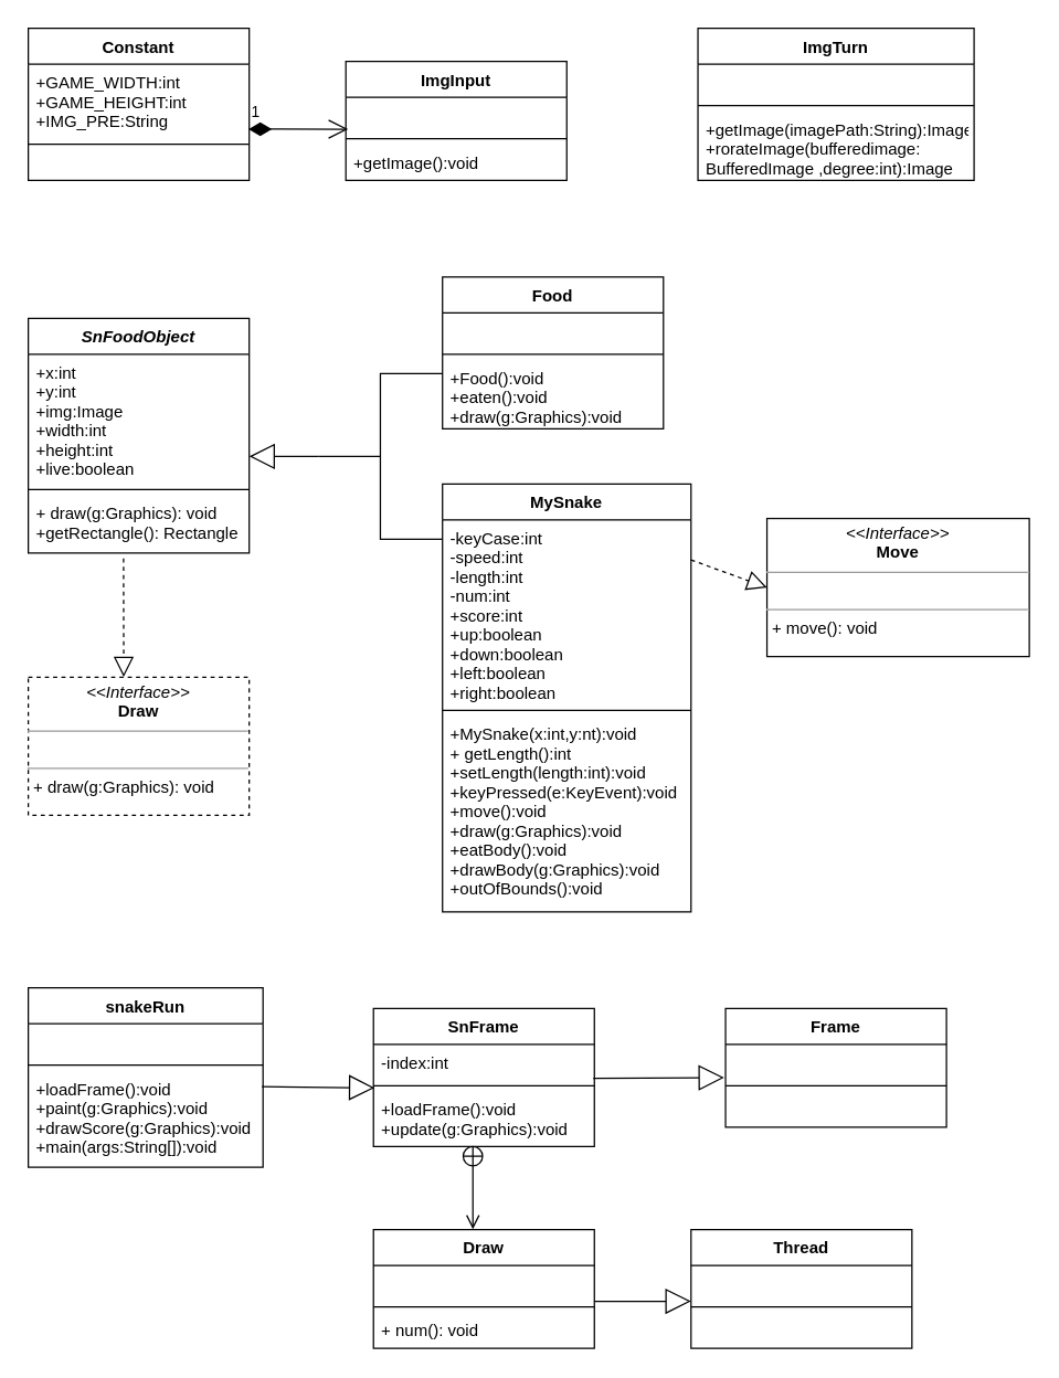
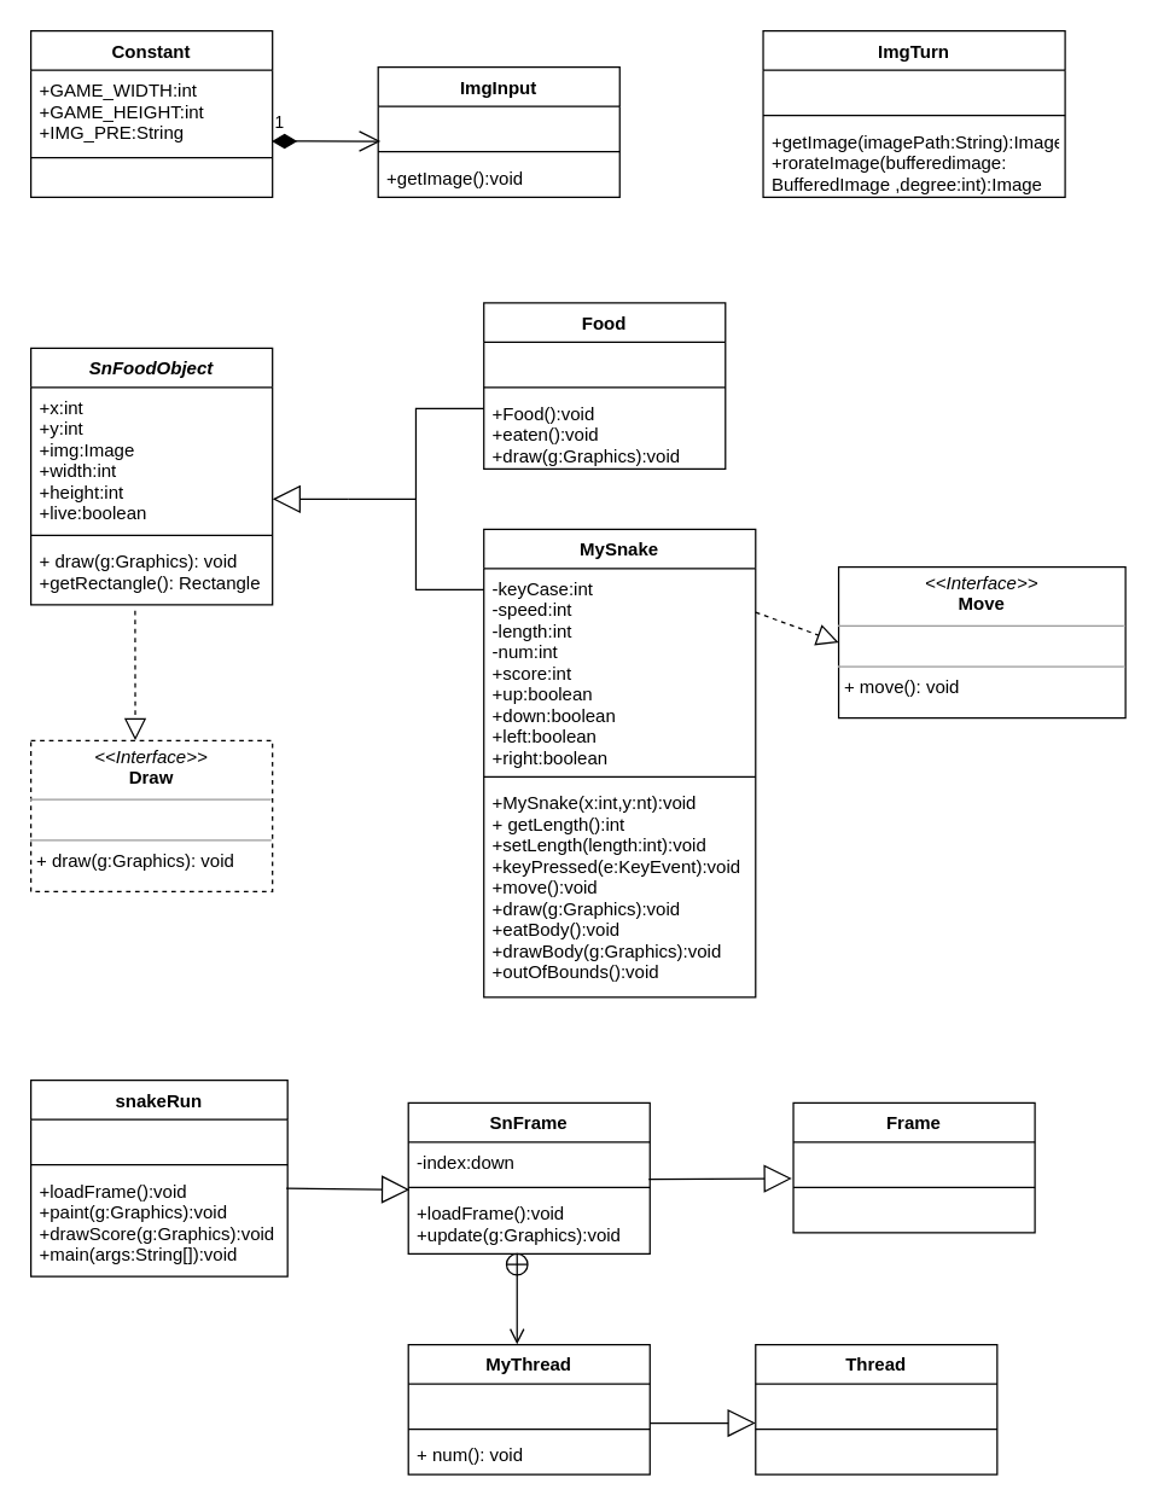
  <mxCell id="0" />
  <mxCell id="1" parent="0" />
  <mxCell id="2" value="ImgInput" style="swimlane;fontStyle=1;align=center;verticalAlign=top;childLayout=stackLayout;horizontal=1;startSize=26;horizontalStack=0;resizeParent=1;resizeParentMax=0;resizeLast=0;collapsible=1;marginBottom=0;" vertex="1" parent="1"><mxGeometry x="250" y="44" width="160" height="86" as="geometry" /></mxCell>
  <mxCell id="3" value=" " style="text;strokeColor=none;fillColor=none;align=left;verticalAlign=top;spacingLeft=4;spacingRight=4;overflow=hidden;rotatable=0;points=[[0,0.5],[1,0.5]];portConstraint=eastwest;" vertex="1" parent="2"><mxGeometry y="26" width="160" height="26" as="geometry" /></mxCell>
  <mxCell id="4" value="" style="line;strokeWidth=1;fillColor=none;align=left;verticalAlign=middle;spacingTop=-1;spacingLeft=3;spacingRight=3;rotatable=0;labelPosition=right;points=[];portConstraint=eastwest;" vertex="1" parent="2"><mxGeometry y="52" width="160" height="8" as="geometry" /></mxCell>
  <mxCell id="5" value="+getImage():void" style="text;strokeColor=none;fillColor=none;align=left;verticalAlign=top;spacingLeft=4;spacingRight=4;overflow=hidden;rotatable=0;points=[[0,0.5],[1,0.5]];portConstraint=eastwest;" vertex="1" parent="2"><mxGeometry y="60" width="160" height="26" as="geometry" /></mxCell>
  <mxCell id="6" value="ImgTurn" style="swimlane;fontStyle=1;align=center;verticalAlign=top;childLayout=stackLayout;horizontal=1;startSize=26;horizontalStack=0;resizeParent=1;resizeParentMax=0;resizeLast=0;collapsible=1;marginBottom=0;" vertex="1" parent="1"><mxGeometry x="505" y="20" width="200" height="110" as="geometry" /></mxCell>
  <mxCell id="7" value=" " style="text;strokeColor=none;fillColor=none;align=left;verticalAlign=top;spacingLeft=4;spacingRight=4;overflow=hidden;rotatable=0;points=[[0,0.5],[1,0.5]];portConstraint=eastwest;" vertex="1" parent="6"><mxGeometry y="26" width="200" height="26" as="geometry" /></mxCell>
  <mxCell id="8" value="" style="line;strokeWidth=1;fillColor=none;align=left;verticalAlign=middle;spacingTop=-1;spacingLeft=3;spacingRight=3;rotatable=0;labelPosition=right;points=[];portConstraint=eastwest;" vertex="1" parent="6"><mxGeometry y="52" width="200" height="8" as="geometry" /></mxCell>
  <mxCell id="9" value="+getImage(imagePath:String):Image&#10;+rorateImage(bufferedimage:&#10;BufferedImage ,degree:int):Image" style="text;strokeColor=none;fillColor=none;align=left;verticalAlign=top;spacingLeft=4;spacingRight=4;overflow=hidden;rotatable=0;points=[[0,0.5],[1,0.5]];portConstraint=eastwest;" vertex="1" parent="6"><mxGeometry y="60" width="200" height="50" as="geometry" /></mxCell>
  <mxCell id="10" value="Food" style="swimlane;fontStyle=1;align=center;verticalAlign=top;childLayout=stackLayout;horizontal=1;startSize=26;horizontalStack=0;resizeParent=1;resizeParentMax=0;resizeLast=0;collapsible=1;marginBottom=0;" vertex="1" parent="1"><mxGeometry x="320" y="200" width="160" height="110" as="geometry" /></mxCell>
  <mxCell id="11" value="  " style="text;strokeColor=none;fillColor=none;align=left;verticalAlign=top;spacingLeft=4;spacingRight=4;overflow=hidden;rotatable=0;points=[[0,0.5],[1,0.5]];portConstraint=eastwest;" vertex="1" parent="10"><mxGeometry y="26" width="160" height="26" as="geometry" /></mxCell>
  <mxCell id="12" value="" style="line;strokeWidth=1;fillColor=none;align=left;verticalAlign=middle;spacingTop=-1;spacingLeft=3;spacingRight=3;rotatable=0;labelPosition=right;points=[];portConstraint=eastwest;" vertex="1" parent="10"><mxGeometry y="52" width="160" height="8" as="geometry" /></mxCell>
  <mxCell id="13" value="+Food():void&#10;+eaten():void&#10;+draw(g:Graphics):void" style="text;strokeColor=none;fillColor=none;align=left;verticalAlign=top;spacingLeft=4;spacingRight=4;overflow=hidden;rotatable=0;points=[[0,0.5],[1,0.5]];portConstraint=eastwest;" vertex="1" parent="10"><mxGeometry y="60" width="160" height="50" as="geometry" /></mxCell>
  <mxCell id="14" value="SnFrame" style="swimlane;fontStyle=1;align=center;verticalAlign=top;childLayout=stackLayout;horizontal=1;startSize=26;horizontalStack=0;resizeParent=1;resizeParentMax=0;resizeLast=0;collapsible=1;marginBottom=0;" vertex="1" parent="1"><mxGeometry x="270" y="730" width="160" height="100" as="geometry" /></mxCell>
- <mxCell id="15" value="-index:int" style="text;strokeColor=none;fillColor=none;align=left;verticalAlign=top;spacingLeft=4;spacingRight=4;overflow=hidden;rotatable=0;points=[[0,0.5],[1,0.5]];portConstraint=eastwest;" vertex="1" parent="14"><mxGeometry y="26" width="160" height="26" as="geometry" /></mxCell>
+ <mxCell id="15" value="-index:down" style="text;strokeColor=none;fillColor=none;align=left;verticalAlign=top;spacingLeft=4;spacingRight=4;overflow=hidden;rotatable=0;points=[[0,0.5],[1,0.5]];portConstraint=eastwest;" vertex="1" parent="14"><mxGeometry y="26" width="160" height="26" as="geometry" /></mxCell>
  <mxCell id="16" value="" style="line;strokeWidth=1;fillColor=none;align=left;verticalAlign=middle;spacingTop=-1;spacingLeft=3;spacingRight=3;rotatable=0;labelPosition=right;points=[];portConstraint=eastwest;" vertex="1" parent="14"><mxGeometry y="52" width="160" height="8" as="geometry" /></mxCell>
  <mxCell id="17" value="+loadFrame():void&#10;+update(g:Graphics):void" style="text;strokeColor=none;fillColor=none;align=left;verticalAlign=top;spacingLeft=4;spacingRight=4;overflow=hidden;rotatable=0;points=[[0,0.5],[1,0.5]];portConstraint=eastwest;" vertex="1" parent="14"><mxGeometry y="60" width="160" height="40" as="geometry" /></mxCell>
  <mxCell id="18" value="snakeRun" style="swimlane;fontStyle=1;align=center;verticalAlign=top;childLayout=stackLayout;horizontal=1;startSize=26;horizontalStack=0;resizeParent=1;resizeParentMax=0;resizeLast=0;collapsible=1;marginBottom=0;" vertex="1" parent="1"><mxGeometry x="20" y="715" width="170" height="130" as="geometry" /></mxCell>
  <mxCell id="19" value=" " style="text;strokeColor=none;fillColor=none;align=left;verticalAlign=top;spacingLeft=4;spacingRight=4;overflow=hidden;rotatable=0;points=[[0,0.5],[1,0.5]];portConstraint=eastwest;" vertex="1" parent="18"><mxGeometry y="26" width="170" height="26" as="geometry" /></mxCell>
  <mxCell id="20" value="" style="line;strokeWidth=1;fillColor=none;align=left;verticalAlign=middle;spacingTop=-1;spacingLeft=3;spacingRight=3;rotatable=0;labelPosition=right;points=[];portConstraint=eastwest;" vertex="1" parent="18"><mxGeometry y="52" width="170" height="8" as="geometry" /></mxCell>
  <mxCell id="21" value="+loadFrame():void&#10;+paint(g:Graphics):void&#10;+drawScore(g:Graphics):void&#10;+main(args:String[]):void&#10;" style="text;strokeColor=none;fillColor=none;align=left;verticalAlign=top;spacingLeft=4;spacingRight=4;overflow=hidden;rotatable=0;points=[[0,0.5],[1,0.5]];portConstraint=eastwest;" vertex="1" parent="18"><mxGeometry y="60" width="170" height="70" as="geometry" /></mxCell>
  <mxCell id="22" value="&lt;p style=&quot;margin: 0px ; margin-top: 4px ; text-align: center&quot;&gt;&lt;i&gt;&amp;lt;&amp;lt;Interface&amp;gt;&amp;gt;&lt;/i&gt;&lt;br&gt;&lt;b&gt;Move&lt;/b&gt;&lt;/p&gt;&lt;hr size=&quot;1&quot;&gt;&lt;p style=&quot;margin: 0px ; margin-left: 4px&quot;&gt;&amp;nbsp;&lt;/p&gt;&lt;hr size=&quot;1&quot;&gt;&lt;p style=&quot;margin: 0px ; margin-left: 4px&quot;&gt;+ move(): void&lt;br&gt;&lt;/p&gt;" style="verticalAlign=top;align=left;overflow=fill;fontSize=12;fontFamily=Helvetica;html=1;" vertex="1" parent="1"><mxGeometry x="555" y="375" width="190" height="100" as="geometry" /></mxCell>
  <mxCell id="23" value="Constant" style="swimlane;fontStyle=1;align=center;verticalAlign=top;childLayout=stackLayout;horizontal=1;startSize=26;horizontalStack=0;resizeParent=1;resizeParentMax=0;resizeLast=0;collapsible=1;marginBottom=0;" vertex="1" parent="1"><mxGeometry x="20" y="20" width="160" height="110" as="geometry" /></mxCell>
  <mxCell id="24" value="+GAME_WIDTH:int&#10;+GAME_HEIGHT:int&#10;+IMG_PRE:String" style="text;strokeColor=none;fillColor=none;align=left;verticalAlign=top;spacingLeft=4;spacingRight=4;overflow=hidden;rotatable=0;points=[[0,0.5],[1,0.5]];portConstraint=eastwest;" vertex="1" parent="23"><mxGeometry y="26" width="160" height="54" as="geometry" /></mxCell>
  <mxCell id="25" value="" style="line;strokeWidth=1;fillColor=none;align=left;verticalAlign=middle;spacingTop=-1;spacingLeft=3;spacingRight=3;rotatable=0;labelPosition=right;points=[];portConstraint=eastwest;" vertex="1" parent="23"><mxGeometry y="80" width="160" height="8" as="geometry" /></mxCell>
  <mxCell id="26" value="  " style="text;strokeColor=none;fillColor=none;align=left;verticalAlign=top;spacingLeft=4;spacingRight=4;overflow=hidden;rotatable=0;points=[[0,0.5],[1,0.5]];portConstraint=eastwest;" vertex="1" parent="23"><mxGeometry y="88" width="160" height="22" as="geometry" /></mxCell>
  <mxCell id="27" value="SnFoodObject" style="swimlane;fontStyle=3;align=center;verticalAlign=top;childLayout=stackLayout;horizontal=1;startSize=26;horizontalStack=0;resizeParent=1;resizeParentMax=0;resizeLast=0;collapsible=1;marginBottom=0;" vertex="1" parent="1"><mxGeometry x="20" y="230" width="160" height="170" as="geometry" /></mxCell>
  <mxCell id="28" value="+x:int&#10;+y:int&#10;+img:Image&#10;+width:int&#10;+height:int&#10;+live:boolean" style="text;strokeColor=none;fillColor=none;align=left;verticalAlign=top;spacingLeft=4;spacingRight=4;overflow=hidden;rotatable=0;points=[[0,0.5],[1,0.5]];portConstraint=eastwest;" vertex="1" parent="27"><mxGeometry y="26" width="160" height="94" as="geometry" /></mxCell>
  <mxCell id="29" value="" style="line;strokeWidth=1;fillColor=none;align=left;verticalAlign=middle;spacingTop=-1;spacingLeft=3;spacingRight=3;rotatable=0;labelPosition=right;points=[];portConstraint=eastwest;" vertex="1" parent="27"><mxGeometry y="120" width="160" height="8" as="geometry" /></mxCell>
  <mxCell id="30" value="+ draw(g:Graphics): void&#10;+getRectangle(): Rectangle" style="text;strokeColor=none;fillColor=none;align=left;verticalAlign=top;spacingLeft=4;spacingRight=4;overflow=hidden;rotatable=0;points=[[0,0.5],[1,0.5]];portConstraint=eastwest;" vertex="1" parent="27"><mxGeometry y="128" width="160" height="42" as="geometry" /></mxCell>
- <mxCell id="31" value="Draw" style="swimlane;fontStyle=1;align=center;verticalAlign=top;childLayout=stackLayout;horizontal=1;startSize=26;horizontalStack=0;resizeParent=1;resizeParentMax=0;resizeLast=0;collapsible=1;marginBottom=0;" vertex="1" parent="1"><mxGeometry x="270" y="890" width="160" height="86" as="geometry" /></mxCell>
+ <mxCell id="31" value="MyThread" style="swimlane;fontStyle=1;align=center;verticalAlign=top;childLayout=stackLayout;horizontal=1;startSize=26;horizontalStack=0;resizeParent=1;resizeParentMax=0;resizeLast=0;collapsible=1;marginBottom=0;" vertex="1" parent="1"><mxGeometry x="270" y="890" width="160" height="86" as="geometry" /></mxCell>
  <mxCell id="32" value=" " style="text;strokeColor=none;fillColor=none;align=left;verticalAlign=top;spacingLeft=4;spacingRight=4;overflow=hidden;rotatable=0;points=[[0,0.5],[1,0.5]];portConstraint=eastwest;" vertex="1" parent="31"><mxGeometry y="26" width="160" height="26" as="geometry" /></mxCell>
  <mxCell id="33" value="" style="line;strokeWidth=1;fillColor=none;align=left;verticalAlign=middle;spacingTop=-1;spacingLeft=3;spacingRight=3;rotatable=0;labelPosition=right;points=[];portConstraint=eastwest;" vertex="1" parent="31"><mxGeometry y="52" width="160" height="8" as="geometry" /></mxCell>
  <mxCell id="34" value="+ num(): void" style="text;strokeColor=none;fillColor=none;align=left;verticalAlign=top;spacingLeft=4;spacingRight=4;overflow=hidden;rotatable=0;points=[[0,0.5],[1,0.5]];portConstraint=eastwest;" vertex="1" parent="31"><mxGeometry y="60" width="160" height="26" as="geometry" /></mxCell>
  <mxCell id="35" value="&lt;p style=&quot;margin: 0px ; margin-top: 4px ; text-align: center&quot;&gt;&lt;i&gt;&amp;lt;&amp;lt;Interface&amp;gt;&amp;gt;&lt;/i&gt;&lt;br&gt;&lt;b&gt;Draw&lt;/b&gt;&lt;/p&gt;&lt;hr size=&quot;1&quot;&gt;&lt;p style=&quot;margin: 0px ; margin-left: 4px&quot;&gt;&amp;nbsp;&lt;/p&gt;&lt;hr size=&quot;1&quot;&gt;&lt;p style=&quot;margin: 0px ; margin-left: 4px&quot;&gt;+ draw(g:Graphics): void&lt;br&gt;&lt;/p&gt;" style="verticalAlign=top;align=left;overflow=fill;fontSize=12;fontFamily=Helvetica;html=1;dashed=1;" vertex="1" parent="1"><mxGeometry x="20" y="490" width="160" height="100" as="geometry" /></mxCell>
  <mxCell id="36" value="MySnake" style="swimlane;fontStyle=1;align=center;verticalAlign=top;childLayout=stackLayout;horizontal=1;startSize=26;horizontalStack=0;resizeParent=1;resizeParentMax=0;resizeLast=0;collapsible=1;marginBottom=0;" vertex="1" parent="1"><mxGeometry x="320" y="350" width="180" height="310" as="geometry" /></mxCell>
  <mxCell id="37" value="-keyCase:int&#10;-speed:int&#10;-length:int&#10;-num:int&#10;+score:int&#10;+up:boolean&#10;+down:boolean&#10;+left:boolean&#10;+right:boolean" style="text;strokeColor=none;fillColor=none;align=left;verticalAlign=top;spacingLeft=4;spacingRight=4;overflow=hidden;rotatable=0;points=[[0,0.5],[1,0.5]];portConstraint=eastwest;" vertex="1" parent="36"><mxGeometry y="26" width="180" height="134" as="geometry" /></mxCell>
  <mxCell id="38" value="" style="line;strokeWidth=1;fillColor=none;align=left;verticalAlign=middle;spacingTop=-1;spacingLeft=3;spacingRight=3;rotatable=0;labelPosition=right;points=[];portConstraint=eastwest;" vertex="1" parent="36"><mxGeometry y="160" width="180" height="8" as="geometry" /></mxCell>
  <mxCell id="39" value="+MySnake(x:int,y:nt):void&#10;+ getLength():int&#10;+setLength(length:int):void&#10;+keyPressed(e:KeyEvent):void&#10;+move():void&#10;+draw(g:Graphics):void&#10;+eatBody():void&#10;+drawBody(g:Graphics):void&#10;+outOfBounds():void&#10;" style="text;strokeColor=none;fillColor=none;align=left;verticalAlign=top;spacingLeft=4;spacingRight=4;overflow=hidden;rotatable=0;points=[[0,0.5],[1,0.5]];portConstraint=eastwest;" vertex="1" parent="36"><mxGeometry y="168" width="180" height="142" as="geometry" /></mxCell>
  <mxCell id="40" value="" style="endArrow=block;endSize=16;endFill=0;html=1;" edge="1" parent="1" source="41"><mxGeometry width="160" relative="1" as="geometry"><mxPoint x="310" y="290" as="sourcePoint" /><mxPoint x="180" y="330" as="targetPoint" /><Array as="points"><mxPoint x="230" y="330" /><mxPoint x="210" y="330" /></Array></mxGeometry></mxCell>
  <mxCell id="41" value="" style="strokeWidth=1;html=1;shape=mxgraph.flowchart.annotation_2;align=left;labelPosition=right;pointerEvents=1;" vertex="1" parent="1"><mxGeometry x="230" y="270" width="90" height="120" as="geometry" /></mxCell>
  <mxCell id="42" value="" style="endArrow=block;dashed=1;endFill=0;endSize=12;html=1;entryX=0.432;entryY=-0.002;entryDx=0;entryDy=0;entryPerimeter=0;" edge="1" parent="1" target="35"><mxGeometry width="160" relative="1" as="geometry"><mxPoint x="89" y="404" as="sourcePoint" /><mxPoint x="230" y="440" as="targetPoint" /></mxGeometry></mxCell>
  <mxCell id="43" value="Frame" style="swimlane;fontStyle=1;align=center;verticalAlign=top;childLayout=stackLayout;horizontal=1;startSize=26;horizontalStack=0;resizeParent=1;resizeParentMax=0;resizeLast=0;collapsible=1;marginBottom=0;strokeWidth=1;" vertex="1" parent="1"><mxGeometry x="525" y="730" width="160" height="86" as="geometry" /></mxCell>
  <mxCell id="44" value=" " style="text;strokeColor=none;fillColor=none;align=left;verticalAlign=top;spacingLeft=4;spacingRight=4;overflow=hidden;rotatable=0;points=[[0,0.5],[1,0.5]];portConstraint=eastwest;" vertex="1" parent="43"><mxGeometry y="26" width="160" height="26" as="geometry" /></mxCell>
  <mxCell id="45" value="" style="line;strokeWidth=1;fillColor=none;align=left;verticalAlign=middle;spacingTop=-1;spacingLeft=3;spacingRight=3;rotatable=0;labelPosition=right;points=[];portConstraint=eastwest;" vertex="1" parent="43"><mxGeometry y="52" width="160" height="8" as="geometry" /></mxCell>
  <mxCell id="46" value=" " style="text;strokeColor=none;fillColor=none;align=left;verticalAlign=top;spacingLeft=4;spacingRight=4;overflow=hidden;rotatable=0;points=[[0,0.5],[1,0.5]];portConstraint=eastwest;" vertex="1" parent="43"><mxGeometry y="60" width="160" height="26" as="geometry" /></mxCell>
  <mxCell id="47" value="" style="endArrow=block;endSize=16;endFill=0;html=1;exitX=0.995;exitY=0.869;exitDx=0;exitDy=0;exitPerimeter=0;" edge="1" parent="1"><mxGeometry width="160" relative="1" as="geometry"><mxPoint x="429.2" y="780.594" as="sourcePoint" /><mxPoint x="524" y="780" as="targetPoint" /></mxGeometry></mxCell>
  <mxCell id="48" value="" style="endArrow=block;endSize=16;endFill=0;html=1;exitX=0.995;exitY=0.166;exitDx=0;exitDy=0;exitPerimeter=0;entryX=0.005;entryY=-0.065;entryDx=0;entryDy=0;entryPerimeter=0;" edge="1" parent="1" source="21" target="17"><mxGeometry width="160" relative="1" as="geometry"><mxPoint x="350" y="790" as="sourcePoint" /><mxPoint x="510" y="790" as="targetPoint" /></mxGeometry></mxCell>
  <mxCell id="49" value="" style="endArrow=block;dashed=1;endFill=0;endSize=12;html=1;entryX=0;entryY=0.5;entryDx=0;entryDy=0;" edge="1" parent="1" target="22"><mxGeometry width="160" relative="1" as="geometry"><mxPoint x="500" y="405" as="sourcePoint" /><mxPoint x="510" y="380" as="targetPoint" /></mxGeometry></mxCell>
  <mxCell id="50" value="1" style="endArrow=open;html=1;endSize=12;startArrow=diamondThin;startSize=14;startFill=1;edgeStyle=orthogonalEdgeStyle;align=left;verticalAlign=bottom;entryX=0.01;entryY=0.885;entryDx=0;entryDy=0;exitX=0.997;exitY=0.87;exitDx=0;exitDy=0;exitPerimeter=0;entryPerimeter=0;" edge="1" parent="1" source="24" target="3"><mxGeometry x="-1" y="3" relative="1" as="geometry"><mxPoint x="350" y="40" as="sourcePoint" /><mxPoint x="510" y="40" as="targetPoint" /></mxGeometry></mxCell>
  <mxCell id="51" value="" style="endArrow=open;startArrow=circlePlus;endFill=0;startFill=0;endSize=8;html=1;entryX=0.45;entryY=-0.002;entryDx=0;entryDy=0;entryPerimeter=0;" edge="1" parent="1" target="31"><mxGeometry width="160" relative="1" as="geometry"><mxPoint x="342" y="829" as="sourcePoint" /><mxPoint x="510" y="790" as="targetPoint" /></mxGeometry></mxCell>
  <mxCell id="52" value="Thread" style="swimlane;fontStyle=1;align=center;verticalAlign=top;childLayout=stackLayout;horizontal=1;startSize=26;horizontalStack=0;resizeParent=1;resizeParentMax=0;resizeLast=0;collapsible=1;marginBottom=0;strokeWidth=1;" vertex="1" parent="1"><mxGeometry x="500" y="890" width="160" height="86" as="geometry" /></mxCell>
  <mxCell id="53" value=" " style="text;strokeColor=none;fillColor=none;align=left;verticalAlign=top;spacingLeft=4;spacingRight=4;overflow=hidden;rotatable=0;points=[[0,0.5],[1,0.5]];portConstraint=eastwest;" vertex="1" parent="52"><mxGeometry y="26" width="160" height="26" as="geometry" /></mxCell>
  <mxCell id="54" value="" style="line;strokeWidth=1;fillColor=none;align=left;verticalAlign=middle;spacingTop=-1;spacingLeft=3;spacingRight=3;rotatable=0;labelPosition=right;points=[];portConstraint=eastwest;" vertex="1" parent="52"><mxGeometry y="52" width="160" height="8" as="geometry" /></mxCell>
  <mxCell id="55" value=" " style="text;strokeColor=none;fillColor=none;align=left;verticalAlign=top;spacingLeft=4;spacingRight=4;overflow=hidden;rotatable=0;points=[[0,0.5],[1,0.5]];portConstraint=eastwest;" vertex="1" parent="52"><mxGeometry y="60" width="160" height="26" as="geometry" /></mxCell>
  <mxCell id="56" value="" style="endArrow=block;endSize=16;endFill=0;html=1;" edge="1" parent="1"><mxGeometry x="-0.166" y="42" width="160" relative="1" as="geometry"><mxPoint x="430" y="942" as="sourcePoint" /><mxPoint x="500" y="942" as="targetPoint" /><Array as="points"><mxPoint x="470" y="942" /></Array><mxPoint as="offset" /></mxGeometry></mxCell>
